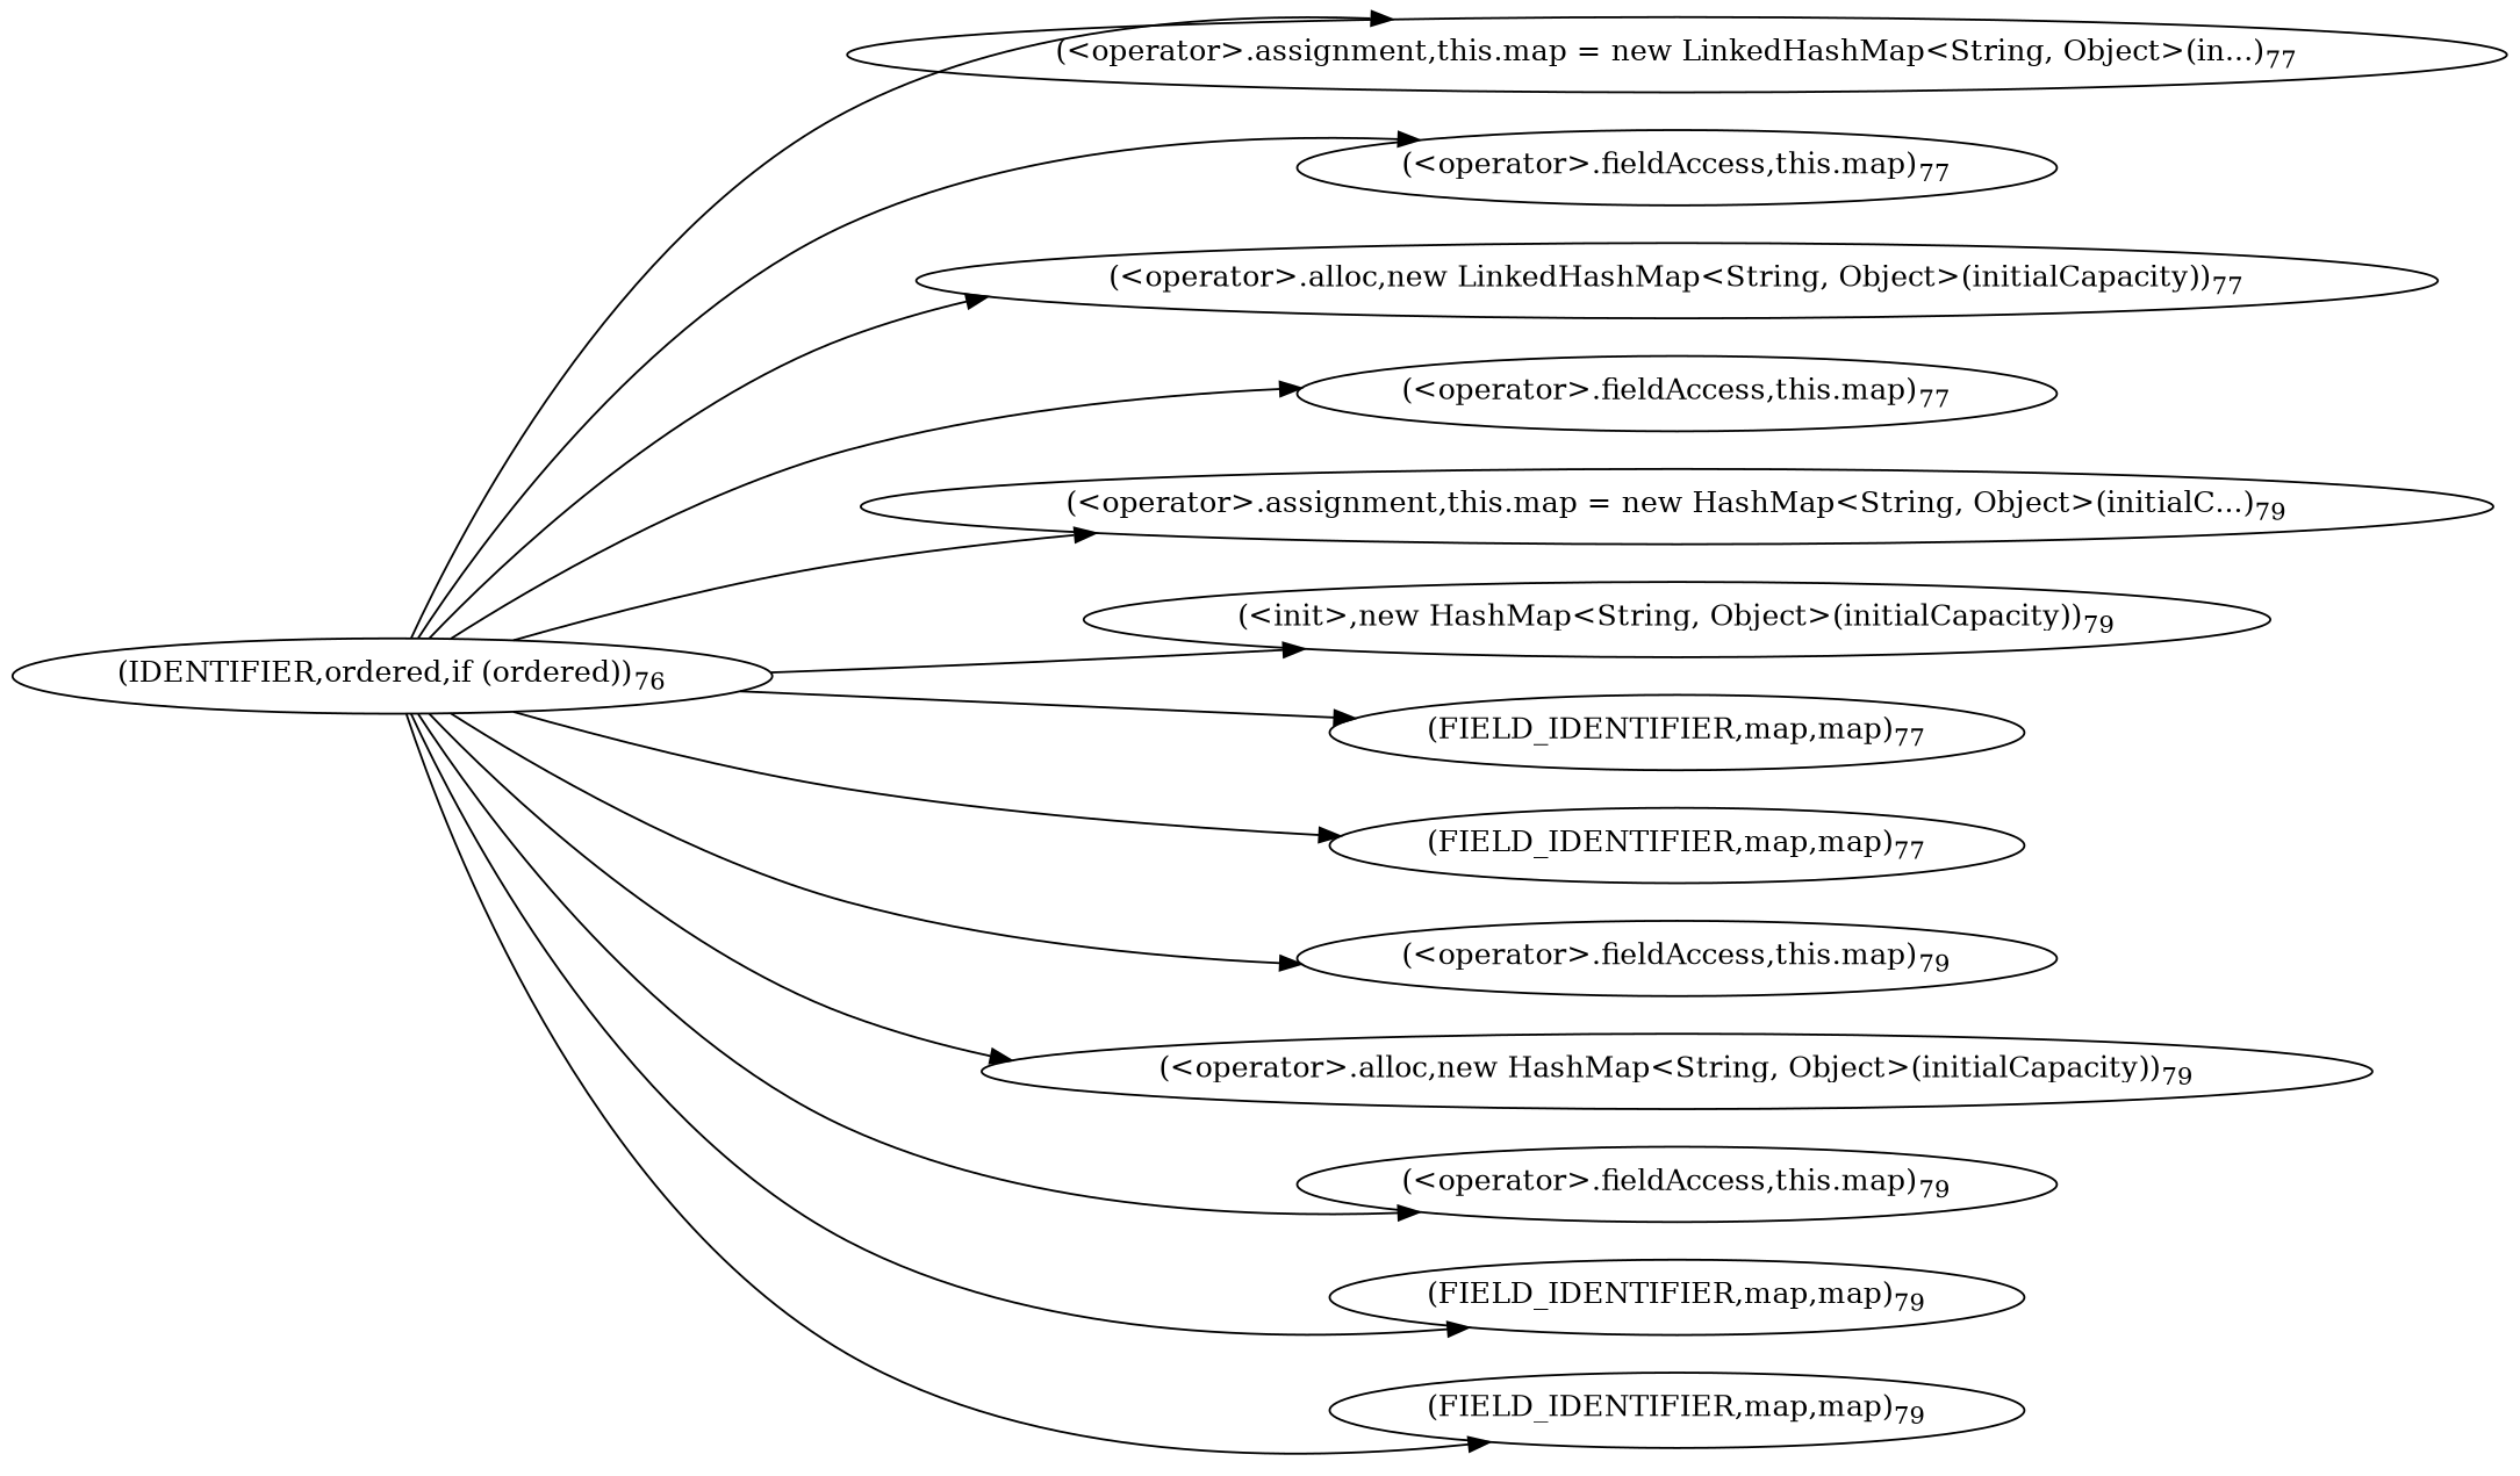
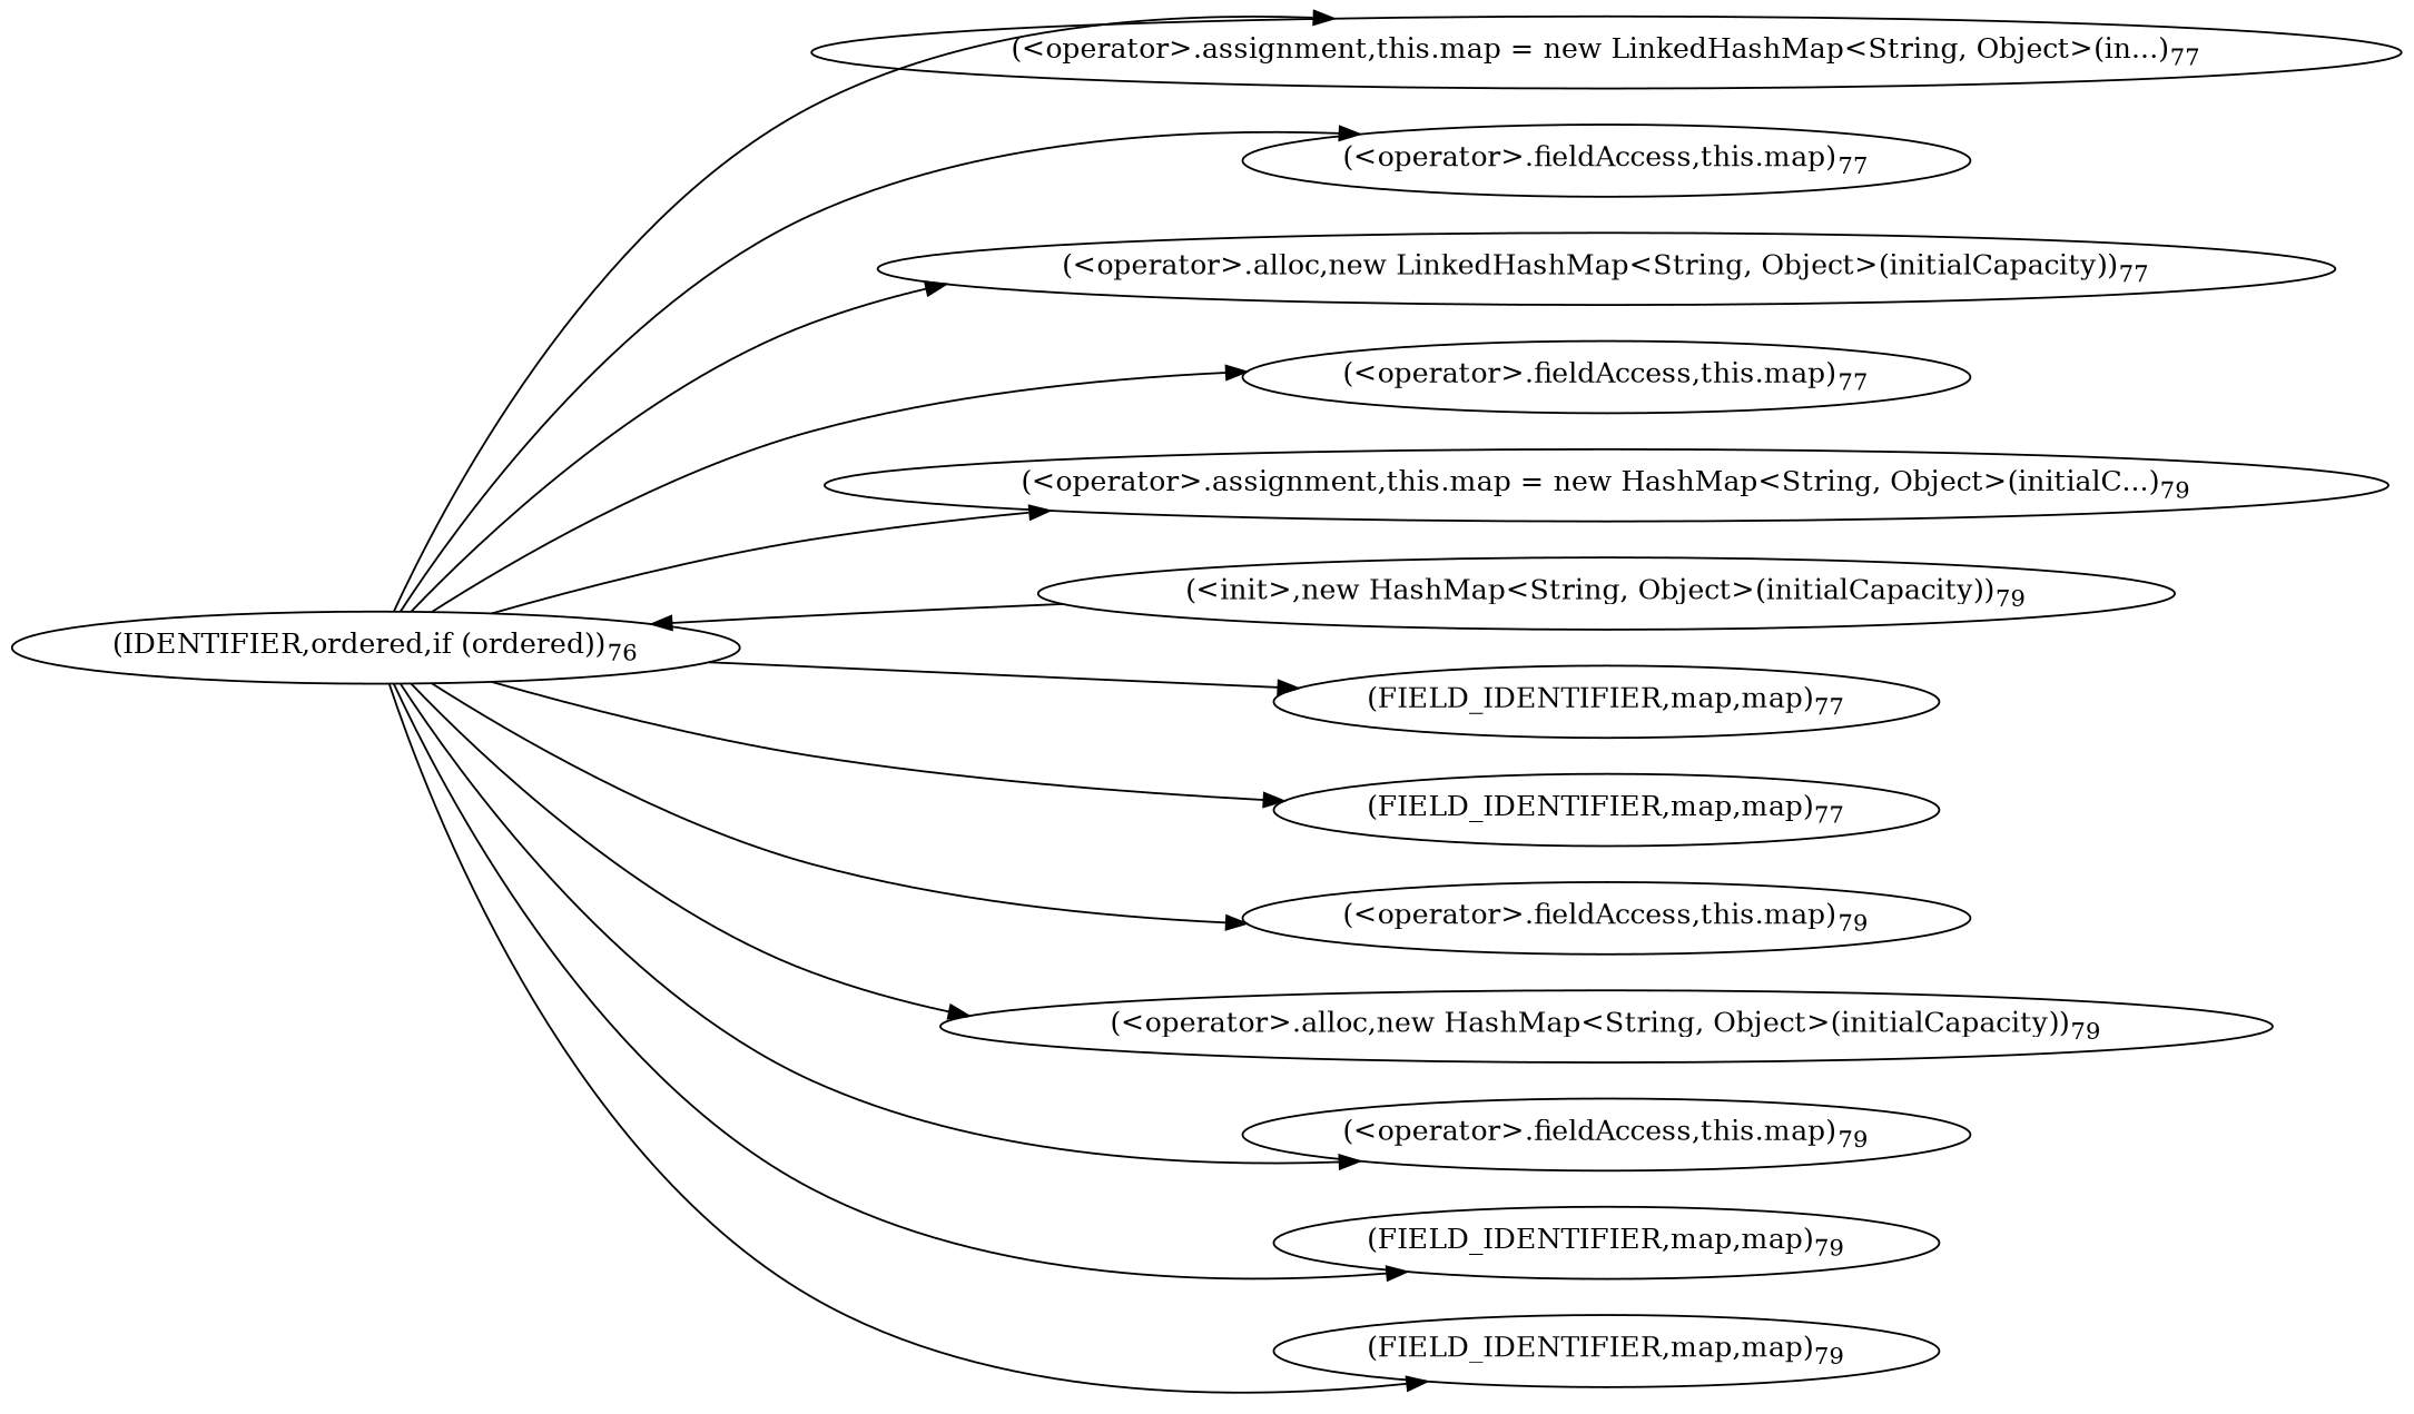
  digraph {
    rankdir=LR
    n1 [label=<(IDENTIFIER,ordered,if (ordered))<SUB>76</SUB>>]
    n2 [label=<(&lt;operator&gt;.assignment,this.map = new LinkedHashMap&lt;String, Object&gt;(in...)<SUB>77</SUB>>]
    n3 [label=<(&lt;operator&gt;.fieldAccess,this.map)<SUB>77</SUB>>]
    n4 [label=<(&lt;operator&gt;.alloc,new LinkedHashMap&lt;String, Object&gt;(initialCapacity))<SUB>77</SUB>>]
    n5 [label=<(&lt;operator&gt;.fieldAccess,this.map)<SUB>77</SUB>>]
    n6 [label=<(&lt;operator&gt;.assignment,this.map = new HashMap&lt;String, Object&gt;(initialC...)<SUB>79</SUB>>]
    n7 [label=<(&lt;init&gt;,new HashMap&lt;String, Object&gt;(initialCapacity))<SUB>79</SUB>>]
    n8 [label=<(FIELD_IDENTIFIER,map,map)<SUB>77</SUB>>]
    n9 [label=<(FIELD_IDENTIFIER,map,map)<SUB>77</SUB>>]
    n10 [label=<(&lt;operator&gt;.fieldAccess,this.map)<SUB>79</SUB>>]
    n11 [label=<(&lt;operator&gt;.alloc,new HashMap&lt;String, Object&gt;(initialCapacity))<SUB>79</SUB>>]
    n12 [label=<(&lt;operator&gt;.fieldAccess,this.map)<SUB>79</SUB>>]
    n13 [label=<(FIELD_IDENTIFIER,map,map)<SUB>79</SUB>>]
    n14 [label=<(FIELD_IDENTIFIER,map,map)<SUB>79</SUB>>]
    n1 -> n2
    n1 -> n3
    n1 -> n4
    n1 -> n5
    n1 -> n6
-   n1 -> n7
+   n7 -> n1
    n1 -> n8
    n1 -> n9
    n1 -> n10
    n1 -> n11
    n1 -> n12
    n1 -> n13
    n1 -> n14
  }
